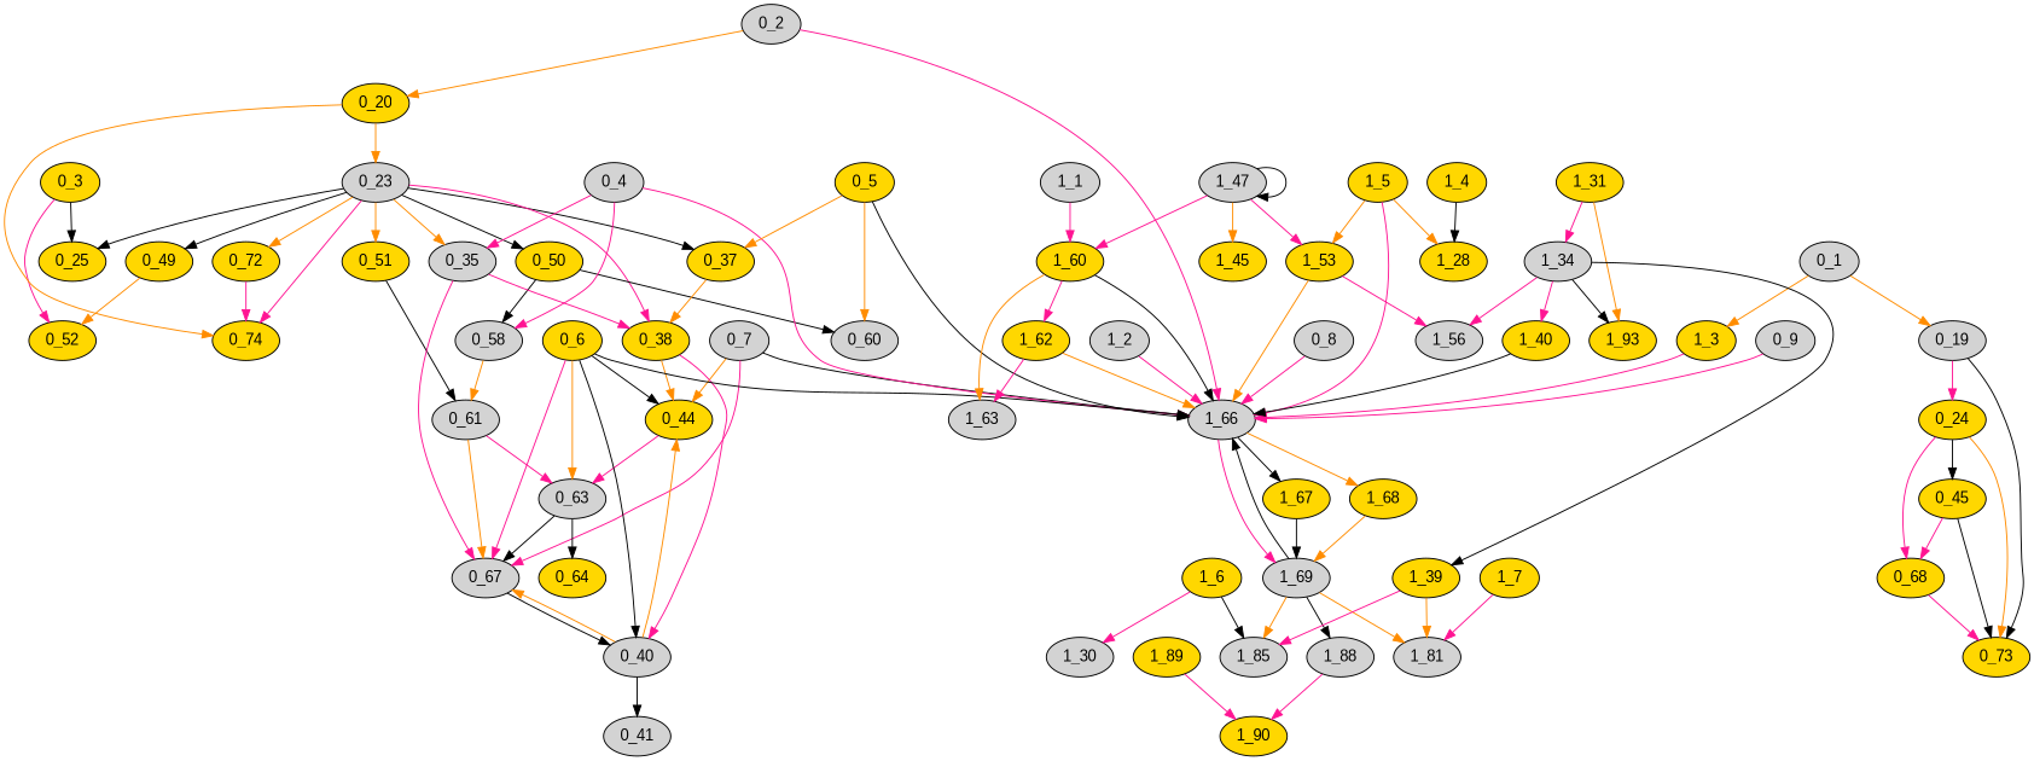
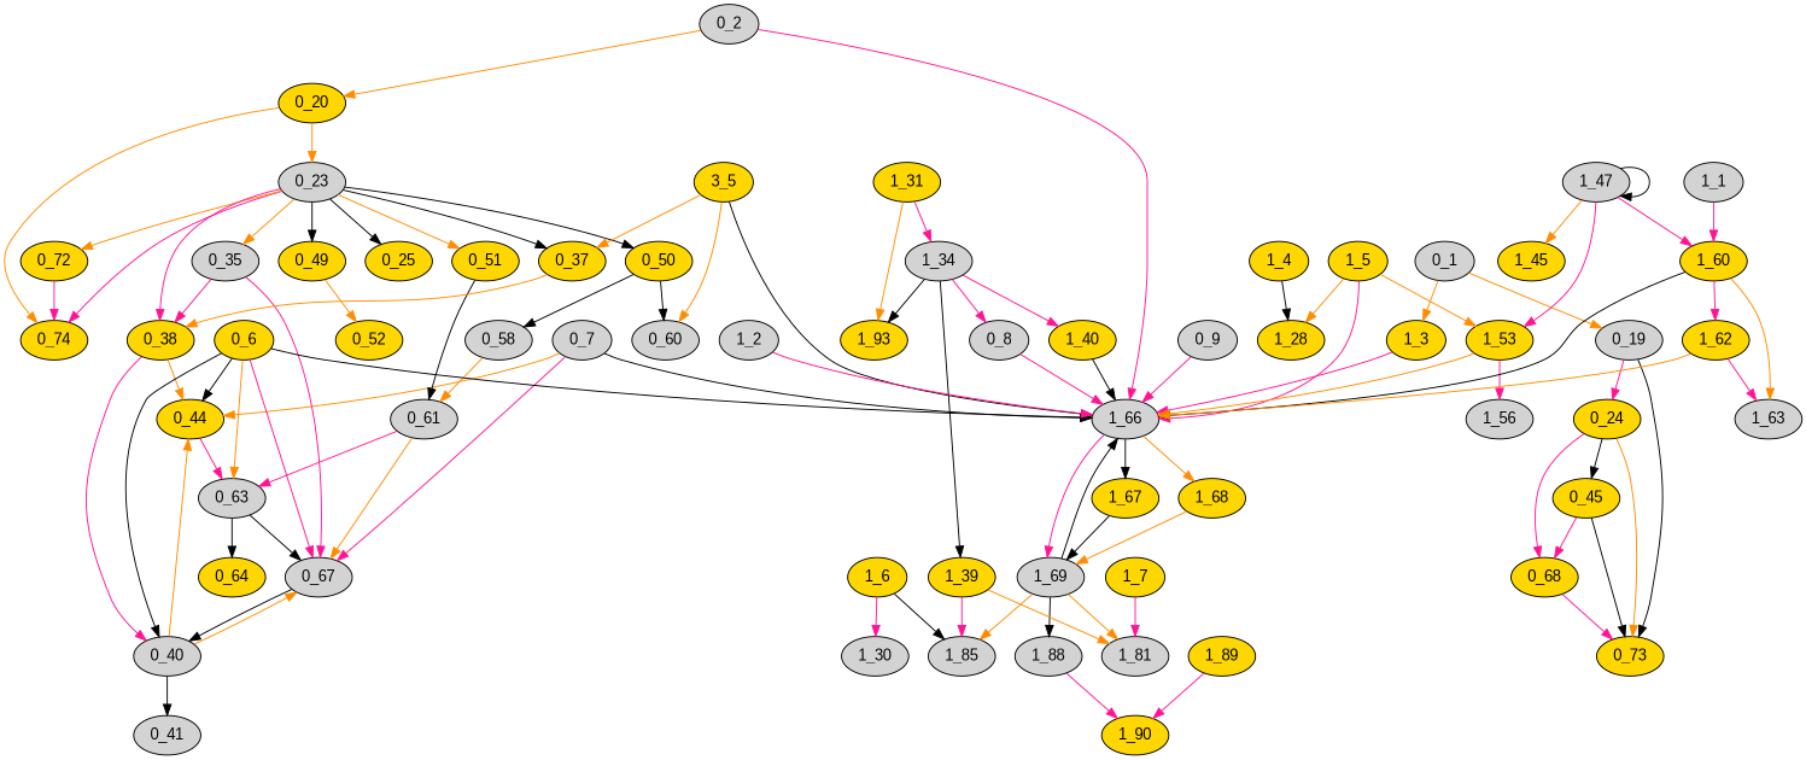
  digraph {
    fontname="Liberation Sans"
    node [bitwidth=64 fillcolor=gold fontname="Liberation Sans" line_num=0 node_name=empty node_type=0 op_type=not_exist rtl_name=not_exist style=filled bram=0 dsp=0 ff=0 lut=0 uram=0]
    edge [color=deeppink edge_id=0 edge_type=1 fontname="Liberation Sans" is_back_edge=0]
    "0_7" [array_size=0 bitwidth=8 direction=0 fillcolor=lightgrey if_type=0 node_type=1 bram="" dsp="" ff="" lut="" uram=""]
    "0_44" [bitwidth=0 core_name=RAM latency="['3', '0']" line_num=33 m_delay=2.26 node_name=level_addr_write_ln33 op_type=ram opcode=store oprand_edges="['214', '215', '317']" topo_index=40]
    "0_67" [bitwidth=0 core_name=RAM fillcolor=lightgrey latency="['5', '0']" line_num=33 m_delay=2.26 node_name=level_addr_1_write_ln33 op_type=ram opcode=store oprand_edges="['219', '220', '318', '320', '321', '2147483647']" topo_index=49]
    "1_66" [bitwidth=1 core_name=not_exist ff=413 fillcolor=lightgrey latency="['4', '1']" line_num=28 lut=521 m_delay=0.84 node_name=targetBlock opcode=call oprand_edges="['181', '182', '183', '184', '185', '186', '187', '188', '189', '190', '428']" rtl_name=grp_bfs_Pipeline_loop_neighbors_fu_206 topo_index=53]
    "0_63" [bitwidth=8 core_name=RAM fillcolor=lightgrey latency="['4', '1']" line_num=30 m_delay=2.26 node_name=level_load_1 op_type=ram opcode=load oprand_edges="['160', '319']" topo_index=44]
    "0_40" [bitwidth=8 core_name=RAM fillcolor=lightgrey latency="['2', '1']" line_num=30 m_delay=2.26 node_name=level_load op_type=ram opcode=load oprand_edges="['208']" topo_index=33]
    "1_67" [core_name=not_exist latency="['6', '0']" m_delay=0.00 node_name=cnt_1_0_loc_load opcode=load oprand_edges="['191', '429']" topo_index=54]
    "1_68" [core_name=not_exist latency="['6', '0']" m_delay=0.00 node_name=cnt_2_0_loc_load opcode=load oprand_edges="['192', '430']" topo_index=55]
    "1_69" [core_name=Sel fillcolor=lightgrey latency="['6', '0']" line_num=28 lut=64 m_delay=0.62 node_name=select_ln28 op_type=select opcode=select oprand_edges="['193', '194', '195']" rtl_name=select_ln28_fu_354_p3 topo_index=56]
-   "0_3" [array_size=0 direction=0 if_type=0 node_name=tmp_end node_type=1 bram="" dsp="" ff="" lut="" uram=""]
    "0_25" [bitwidth=1 core_name=Cmp latency="['1', '0']" line_num=28 lut=29 m_delay=1.40 node_name=icmp_ln28 op_type=icmp opcode=icmp oprand_edges="['119', '120']" rtl_name=icmp_ln28_fu_232_p2 topo_index=11]
    "0_52" [bitwidth=1 core_name=Cmp latency="['1', '0']" line_num=28 lut=29 m_delay=1.40 node_name=icmp_ln28_1 op_type=icmp opcode=icmp oprand_edges="['180', '181']" rtl_name=icmp_ln28_1_fu_269_p2 topo_index=22]
    "0_2" [array_size=0 direction=0 fillcolor=lightgrey if_type=0 node_name=tmp_begin node_type=1 bram="" dsp="" ff="" lut="" uram=""]
    "0_20" [bitwidth=0 core_name=not_exist latency="['0', '0']" m_delay=0.84 node_name=e_1_0_write_ln0 opcode=store oprand_edges="['102', '103']" topo_index=8]
    "0_23" [core_name=not_exist fillcolor=lightgrey latency="['1', '0']" line_num=28 m_delay=0.00 node_name=e_1_0_load opcode=load oprand_edges="['117', '323']" topo_index=10]
    "0_74" [bitwidth=0 core_name=not_exist latency="['4', '0']" line_num=28 m_delay=0.84 node_name=e_1_0_write_ln28 opcode=store oprand_edges="['133', '134', '325', '326']" topo_index=46]
    "0_1" [array_size=0 direction=0 fillcolor=lightgrey if_type=0 node_name=cnt node_type=1 bram="" dsp="" ff="" lut="" uram=""]
    "0_19" [bitwidth=0 core_name=not_exist fillcolor=lightgrey latency="['0', '0']" m_delay=0.84 node_name=cnt_1_0_write_ln0 opcode=store oprand_edges="['100', '101']" topo_index=7]
    "1_3" [array_size=2048 direction=0 if_type=1 node_name=edges_1 node_type=1 bram="" dsp="" ff="" lut="" uram=""]
    "0_24" [core_name=not_exist latency="['3', '0']" line_num=34 m_delay=0.00 node_name=cnt_1_0_load opcode=load oprand_edges="['118', '322']" topo_index=37]
    "0_73" [bitwidth=0 core_name=not_exist latency="['5', '0']" line_num=28 m_delay=0.84 node_name=cnt_1_0_write_ln28 opcode=store oprand_edges="['131', '132', '324', '327']" topo_index=53]
    "0_68" [core_name=Adder latency="['5', '0']" line_num=34 lut=71 m_delay=1.81 node_name=add_ln34_1 op_type=add opcode=add oprand_edges="['221', '222']" rtl_name=add_ln34_1_fu_340_p2 topo_index=50]
    "0_45" [core_name=Adder latency="['3', '0']" line_num=34 lut=71 m_delay=1.81 node_name=add_ln34 op_type=add opcode=add oprand_edges="['216', '217']" rtl_name=add_ln34_fu_324_p2 topo_index=41]
    "0_72" [core_name=Adder latency="['4', '0']" line_num=28 lut=71 m_delay=1.81 node_name=add_ln28_1 op_type=add opcode=add oprand_edges="['128', '130']" rtl_name=add_ln28_1_fu_330_p2 topo_index=45]
    "0_50" [bitwidth=12 core_name=Adder latency="['1', '0']" line_num=28 lut=19 m_delay=1.33 node_name=add_ln28_2 op_type=add opcode=add oprand_edges="['174', '176']" rtl_name=add_ln28_2_fu_263_p2 topo_index=21]
    "0_51" [bitwidth=1 core_name=LogicGate latency="['2', '0']" line_num=28 lut=2 m_delay=0.48 node_name=xor_ln28 op_type=xor opcode=xor oprand_edges="['177', '179']" rtl_name=tmp_dst_1_fu_310_p3 topo_index=34]
    "0_49" [core_name=Adder latency="['1', '0']" line_num=28 lut=71 m_delay=1.81 node_name=add_ln28 op_type=add opcode=add oprand_edges="['171', '173']" rtl_name=add_ln28_fu_257_p2 topo_index=20]
    "0_35" [core_name=RAM fillcolor=lightgrey latency="['1', '1']" line_num=29 m_delay=2.26 node_name=edges_0_load op_type=ram opcode=load oprand_edges="['196']" topo_index=17]
    "0_37" [core_name=RAM latency="['1', '1']" line_num=29 m_delay=2.26 node_name=edges_1_load op_type=ram opcode=load oprand_edges="['200']" topo_index=19]
    "0_38" [core_name=Multiplexer latency="['2', '0']" line_num=29 lut=9 m_delay=0.84 node_name=tmp_dst op_type=mux opcode=mux oprand_edges="['201', '202', '203', '204']" rtl_name=mux_21_64_1_1_U1 topo_index=31]
    "0_8" [array_size=0 direction=1 fillcolor=lightgrey if_type=0 node_name=cnt_1_0_out node_type=1 bram="" dsp="" ff="" lut="" uram=""]
    "0_9" [array_size=0 direction=1 fillcolor=lightgrey if_type=0 node_name=cnt_2_0_out node_type=1 bram="" dsp="" ff="" lut="" uram=""]
    "0_58" [core_name=RAM fillcolor=lightgrey latency="['1', '1']" line_num=29 m_delay=2.26 node_name=edges_0_load_1 op_type=ram opcode=load oprand_edges="['147']" topo_index=27]
    "0_60" [core_name=RAM fillcolor=lightgrey latency="['1', '1']" line_num=29 m_delay=2.26 node_name=edges_1_load_1 op_type=ram opcode=load oprand_edges="['151']" topo_index=29]
    "0_61" [core_name=Multiplexer fillcolor=lightgrey latency="['2', '0']" line_num=29 lut=9 m_delay=0.84 node_name=tmp_dst_1 op_type=mux opcode=mux oprand_edges="['153', '154', '155', '156']" rtl_name=mux_21_64_1_1_U2 topo_index=35]
-   "0_4" [array_size=2048 direction=0 fillcolor=lightgrey if_type=1 node_name=edges_0 node_type=1 bram="" dsp="" ff="" lut="" uram=""]
-   "0_5" [array_size=2048 direction=0 if_type=1 node_name=edges_1 node_type=1 bram="" dsp="" ff="" lut="" uram=""]
+   "0_5" [array_size=2048 direction=0 if_type=1 node_name=edges_1 node_type=1 label="3_5" bram="" dsp="" ff="" lut="" uram=""]
    "0_64" [bitwidth=1 core_name=Cmp latency="['5', '0']" line_num=32 lut=11 m_delay=0.86 node_name=icmp_ln32_1 op_type=icmp opcode=icmp oprand_edges="['161', '163']" rtl_name=grp_fu_213_p2 topo_index=47]
    "0_6" [array_size=256 bitwidth=8 direction=2 if_type=1 node_name=level node_type=1 bram="" dsp="" ff="" lut="" uram=""]
    "0_41" [bitwidth=1 core_name=Cmp fillcolor=lightgrey latency="['3', '0']" line_num=32 lut=11 m_delay=0.86 node_name=icmp_ln32 op_type=icmp opcode=icmp oprand_edges="['209', '210']" rtl_name=grp_fu_213_p2 topo_index=38]
    "1_4" [array_size=0 direction=0 if_type=0 node_name=starting_node node_type=1 bram="" dsp="" ff="" lut="" uram=""]
    "1_28" [bitwidth=0 core_name=RAM latency="['0', '0']" line_num=18 m_delay=2.26 node_name=level_addr_write_ln18 op_type=ram opcode=store oprand_edges="['111', '112']" topo_index=6]
    "1_5" [array_size=256 bitwidth=8 direction=2 if_type=1 node_name=level node_type=1 bram="" dsp="" ff="" lut="" uram=""]
    "1_53" [bitwidth=8 core_name=RAM latency="['2', '1']" line_num=25 m_delay=2.26 node_name=level_load op_type=ram opcode=load oprand_edges="['155']" topo_index=25]
    "1_56" [bitwidth=1 core_name=Cmp fillcolor=lightgrey latency="['3', '0']" line_num=25 lut=29 m_delay=1.40 node_name=icmp_ln25 op_type=icmp opcode=icmp oprand_edges="['158', '159']" rtl_name=icmp_ln25_fu_321_p2 topo_index=45]
    "1_6" [array_size=5 direction=1 if_type=1 node_name=level_counts_0 node_type=1 bram="" dsp="" ff="" lut="" uram=""]
    "1_30" [bitwidth=0 core_name=RAM fillcolor=lightgrey latency="['0', '0']" line_num=19 m_delay=1.14 node_name=level_counts_0_addr_write_ln19 op_type=ram opcode=store oprand_edges="['116', '117']" topo_index=8]
    "1_85" [bitwidth=0 core_name=RAM fillcolor=lightgrey latency="['2', '0']" line_num=39 m_delay=1.14 node_name=level_counts_0_addr_1_write_ln39 op_type=ram opcode=store oprand_edges="['218', '219']" topo_index=34]
    "1_31" [bitwidth=0 core_name=not_exist latency="['0', '0']" line_num=21 m_delay=0.84 node_name=horizon_write_ln21 opcode=store oprand_edges="['118', '119']" topo_index=9]
    "1_34" [core_name=not_exist fillcolor=lightgrey latency="['1', '0']" line_num=39 m_delay=0.00 node_name=horizon_1 opcode=load oprand_edges="['121', '431']" topo_index=11]
    "1_93" [bitwidth=0 core_name=not_exist latency="['2', '0']" line_num=39 m_delay=0.84 node_name=horizon_write_ln39 opcode=store oprand_edges="['237', '238', '432', '433']" topo_index=40]
    "1_39" [bitwidth=4 core_name=Adder latency="['1', '0']" line_num=21 lut=13 m_delay=1.01 node_name=add_ln21_cast op_type=add opcode=add oprand_edges="['126', '128']" rtl_name=add_ln21_cast_fu_245_p2 topo_index=15]
    "1_40" [bitwidth=8 core_name=Adder latency="['1', '0']" line_num=21 lut=15 m_delay=1.35 op_type=add opcode=add oprand_edges="['129', '131']" rtl_name=empty_fu_251_p2 topo_index=16]
    "1_81" [bitwidth=0 core_name=RAM fillcolor=lightgrey latency="['2', '0']" line_num=39 m_delay=1.14 node_name=level_counts_1_addr_write_ln39 op_type=ram opcode=store oprand_edges="['224', '225']" topo_index=31]
    "1_89" [bitwidth=1 core_name=Cmp latency="['2', '0']" line_num=21 lut=29 m_delay=1.40 node_name=icmp_ln21 op_type=icmp opcode=icmp oprand_edges="['229', '231']" rtl_name=icmp_ln21_fu_298_p2 topo_index=37]
    "1_90" [bitwidth=1 core_name=LogicGate latency="['2', '0']" line_num=39 lut=2 m_delay=0.48 node_name=and_ln39 op_type=and opcode=and oprand_edges="['232', '233']" rtl_name=and_ln39_fu_303_p2 topo_index=38]
    "1_47" [bitwidth=9 core_name=Adder fillcolor=lightgrey latency="['2', '0']" line_num=24 lut=16 m_delay=1.35 node_name=n_1 op_type=add opcode=add oprand_edges="['145', '147']" rtl_name=n_1_fu_263_p2 topo_index=21]
    "1_45" [bitwidth=1 core_name=Cmp latency="['2', '0']" line_num=24 lut=11 m_delay=0.90 node_name=icmp_ln24 op_type=icmp opcode=icmp oprand_edges="['142', '144']" rtl_name=icmp_ln24_fu_257_p2 topo_index=20]
    "1_60" [bitwidth=128 core_name=RAM latency="['3', '1']" line_num=26 m_delay=2.26 node_name=nodes_load op_type=ram opcode=load oprand_edges="['166']" topo_index=48]
    "1_62" [core_name=not_exist ff=64 latency="['4', '0']" line_num=27 m_delay=0.00 node_name=tmp_end opcode=partselect oprand_edges="['169', '170', '172', '174']" rtl_name=tmp_end_reg_440 topo_index=50]
    "1_63" [bitwidth=1 core_name=Cmp fillcolor=lightgrey latency="['4', '0']" line_num=28 lut=29 m_delay=1.40 node_name=icmp_ln28 op_type=icmp opcode=icmp oprand_edges="['175', '176']" rtl_name=icmp_ln28_fu_342_p2 topo_index=51]
    "1_1" [array_size=256 bitwidth=128 direction=0 fillcolor=lightgrey if_type=1 node_name=nodes node_type=1 bram="" dsp="" ff="" lut="" uram=""]
    "1_88" [bitwidth=1 core_name=Cmp fillcolor=lightgrey latency="['2', '0']" line_num=39 lut=29 m_delay=1.40 node_name=icmp_ln39 op_type=icmp opcode=icmp oprand_edges="['227', '228']" rtl_name=icmp_ln39_fu_292_p2 topo_index=36]
    "1_2" [array_size=2048 direction=0 fillcolor=lightgrey if_type=1 node_name=edges_0 node_type=1 bram="" dsp="" ff="" lut="" uram=""]
    "1_7" [array_size=5 direction=1 if_type=1 node_name=level_counts_1 node_type=1 bram="" dsp="" ff="" lut="" uram=""]
    "0_7" -> "0_44" [color=darkorange edge_id="0_92"]
    "0_7" -> "0_67" [edge_id="0_92"]
    "0_7" -> "1_66" [color=black edge_type=0]
    "0_44" -> "0_63" [edge_id="0_319" edge_type=4]
    "0_67" -> "0_40" [color=black edge_id="0_2147483647" is_back_edge=1]
    "1_66" -> "1_67" [color=black edge_id="1_429" edge_type=4]
    "1_66" -> "1_68" [color=darkorange edge_id="1_430" edge_type=4]
    "1_66" -> "1_69" [edge_id="1_193"]
    "0_63" -> "0_67" [color=black edge_id="0_321" edge_type=4]
    "0_63" -> "0_64" [color=black edge_id="0_161"]
    "0_40" -> "0_44" [color=darkorange edge_id="0_317" edge_type=4]
    "0_40" -> "0_67" [color=darkorange edge_id="0_318" edge_type=4]
    "0_40" -> "0_41" [color=black edge_id="0_209"]
    "1_67" -> "1_69" [color=black edge_id="1_194"]
    "1_68" -> "1_69" [color=darkorange edge_id="1_195"]
    "1_69" -> "1_66" [color=black edge_id="1_197"]
    "1_69" -> "1_85" [color=darkorange edge_id="1_197"]
    "1_69" -> "1_81" [color=darkorange edge_id="1_197"]
    "1_69" -> "1_88" [color=black edge_id="1_197"]
-   "0_3" -> "0_25" [color=black edge_id="0_95"]
-   "0_3" -> "0_52" [edge_id="0_95"]
    "0_2" -> "1_66" [edge_type=0]
    "0_2" -> "0_20" [color=darkorange edge_id="0_97"]
    "0_20" -> "0_23" [color=darkorange edge_id="0_323" edge_type=4]
    "0_20" -> "0_74" [color=darkorange edge_id="0_325" edge_type=4]
    "0_23" -> "0_25" [color=black edge_id="0_119"]
    "0_23" -> "0_74" [edge_id="0_326" edge_type=4]
    "0_23" -> "0_72" [color=darkorange edge_id="0_128"]
    "0_23" -> "0_50" [color=black edge_id="0_185"]
    "0_23" -> "0_51" [color=darkorange edge_id="0_186"]
    "0_23" -> "0_49" [color=black edge_id="0_171"]
    "0_23" -> "0_35" [color=darkorange edge_id="0_189"]
    "0_23" -> "0_37" [color=black edge_id="0_189"]
    "0_23" -> "0_38" [edge_id="0_186"]
    "0_1" -> "0_19" [color=darkorange edge_id="0_99"]
    "0_1" -> "1_3" [color=darkorange edge_type=0]
    "0_19" -> "0_24" [edge_id="0_322" edge_type=4]
    "0_19" -> "0_73" [color=black edge_id="0_324" edge_type=4]
    "1_3" -> "1_66" [edge_id="1_186"]
    "0_24" -> "0_73" [color=darkorange edge_id="0_327" edge_type=4]
    "0_24" -> "0_68" [edge_id="0_169"]
    "0_24" -> "0_45" [color=black edge_id="0_216"]
    "0_68" -> "0_73" [edge_id="0_124"]
    "0_45" -> "0_73" [color=black edge_id="0_167"]
    "0_45" -> "0_68" [edge_id="0_167"]
    "0_72" -> "0_74" [edge_id="0_133"]
    "0_50" -> "0_58" [color=black edge_id="0_138"]
    "0_50" -> "0_60" [color=black edge_id="0_138"]
    "0_51" -> "0_61" [color=black edge_id="0_156"]
    "0_49" -> "0_52" [color=darkorange edge_id="0_180"]
    "0_35" -> "0_67" [edge_id="0_320" edge_type=4]
    "0_35" -> "0_38" [edge_id="0_202"]
    "0_37" -> "0_38" [color=darkorange edge_id="0_203"]
    "0_38" -> "0_44" [color=darkorange edge_id="0_207"]
    "0_38" -> "0_40" [edge_id="0_207"]
    "0_8" -> "1_66" [edge_type=0]
    "0_9" -> "1_66" [edge_type=0]
    "0_58" -> "0_61" [color=darkorange edge_id="0_154"]
    "0_61" -> "0_67" [color=darkorange edge_id="0_159"]
    "0_61" -> "0_63" [edge_id="0_159"]
-   "0_4" -> "1_66" [edge_type=0]
-   "0_4" -> "0_35" [edge_id="0_193"]
-   "0_4" -> "0_58" [edge_id="0_143"]
    "0_5" -> "1_66" [color=black edge_type=0]
    "0_5" -> "0_37" [color=darkorange edge_id="0_197"]
    "0_5" -> "0_60" [color=darkorange edge_id="0_148"]
    "0_6" -> "0_44" [color=black edge_id="0_205"]
    "0_6" -> "0_67" [edge_id="0_157"]
    "0_6" -> "1_66" [color=black edge_type=0]
    "0_6" -> "0_63" [color=darkorange edge_id="0_157"]
    "0_6" -> "0_40" [color=black edge_id="0_205"]
    "1_4" -> "1_28" [color=black edge_id="1_102"]
    "1_5" -> "1_66" [edge_id="1_187"]
    "1_5" -> "1_28" [color=darkorange edge_id="1_106"]
    "1_5" -> "1_53" [color=darkorange edge_id="1_152"]
    "1_53" -> "1_66" [color=darkorange edge_id="1_428" edge_type=4]
    "1_53" -> "1_56" [edge_id="1_156"]
    "1_6" -> "1_30" [edge_id="1_113"]
    "1_6" -> "1_85" [color=black edge_id="1_215"]
    "1_31" -> "1_34" [edge_id="1_431" edge_type=4]
    "1_31" -> "1_93" [color=darkorange edge_id="1_432" edge_type=4]
-   "1_34" -> "1_56" [edge_id="1_159"]
+   "1_34" -> "0_8" [edge_id="1_159"]
    "1_34" -> "1_93" [color=black edge_id="1_433" edge_type=4]
    "1_34" -> "1_39" [color=black edge_id="1_123"]
    "1_34" -> "1_40" [edge_id="1_122"]
    "1_39" -> "1_85" [edge_id="1_207"]
    "1_39" -> "1_81" [color=darkorange edge_id="1_207"]
    "1_40" -> "1_66" [color=black edge_id="1_188"]
    "1_89" -> "1_90" [edge_id="1_233"]
    "1_47" -> "1_53" [edge_id="1_140" is_back_edge=1]
    "1_47" -> "1_47" [color=black edge_id="1_140" is_back_edge=1]
    "1_47" -> "1_45" [color=darkorange edge_id="1_140" is_back_edge=1]
    "1_47" -> "1_60" [edge_id="1_140" is_back_edge=1]
    "1_60" -> "1_66" [color=black edge_id="1_167"]
    "1_60" -> "1_62" [edge_id="1_170"]
    "1_60" -> "1_63" [color=darkorange edge_id="1_167"]
    "1_62" -> "1_66" [color=darkorange edge_id="1_184"]
    "1_62" -> "1_63" [edge_id="1_176"]
    "1_1" -> "1_60" [edge_id="1_163"]
    "1_88" -> "1_90" [edge_id="1_232"]
    "1_2" -> "1_66" [edge_id="1_185"]
    "1_7" -> "1_81" [edge_id="1_221"]
  }
